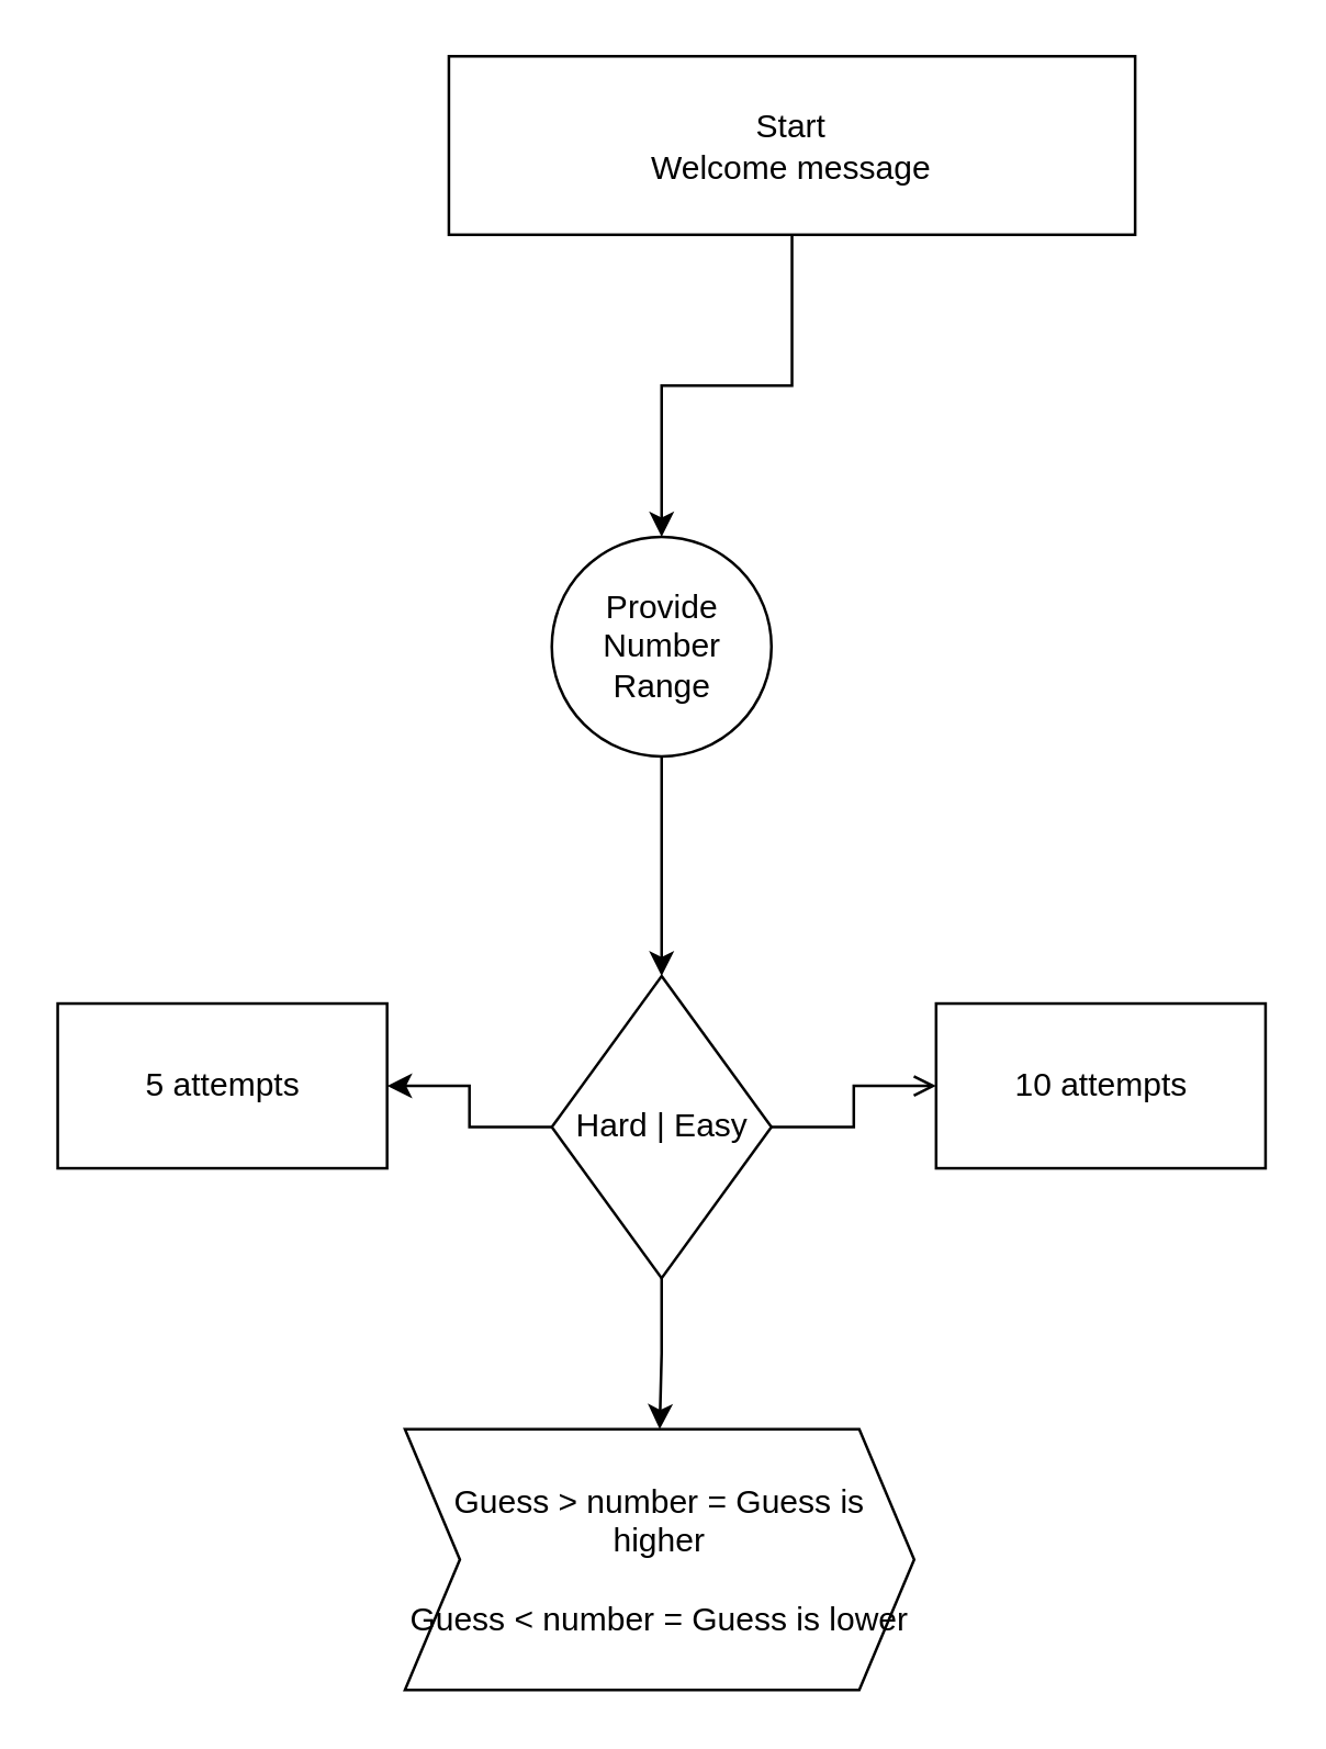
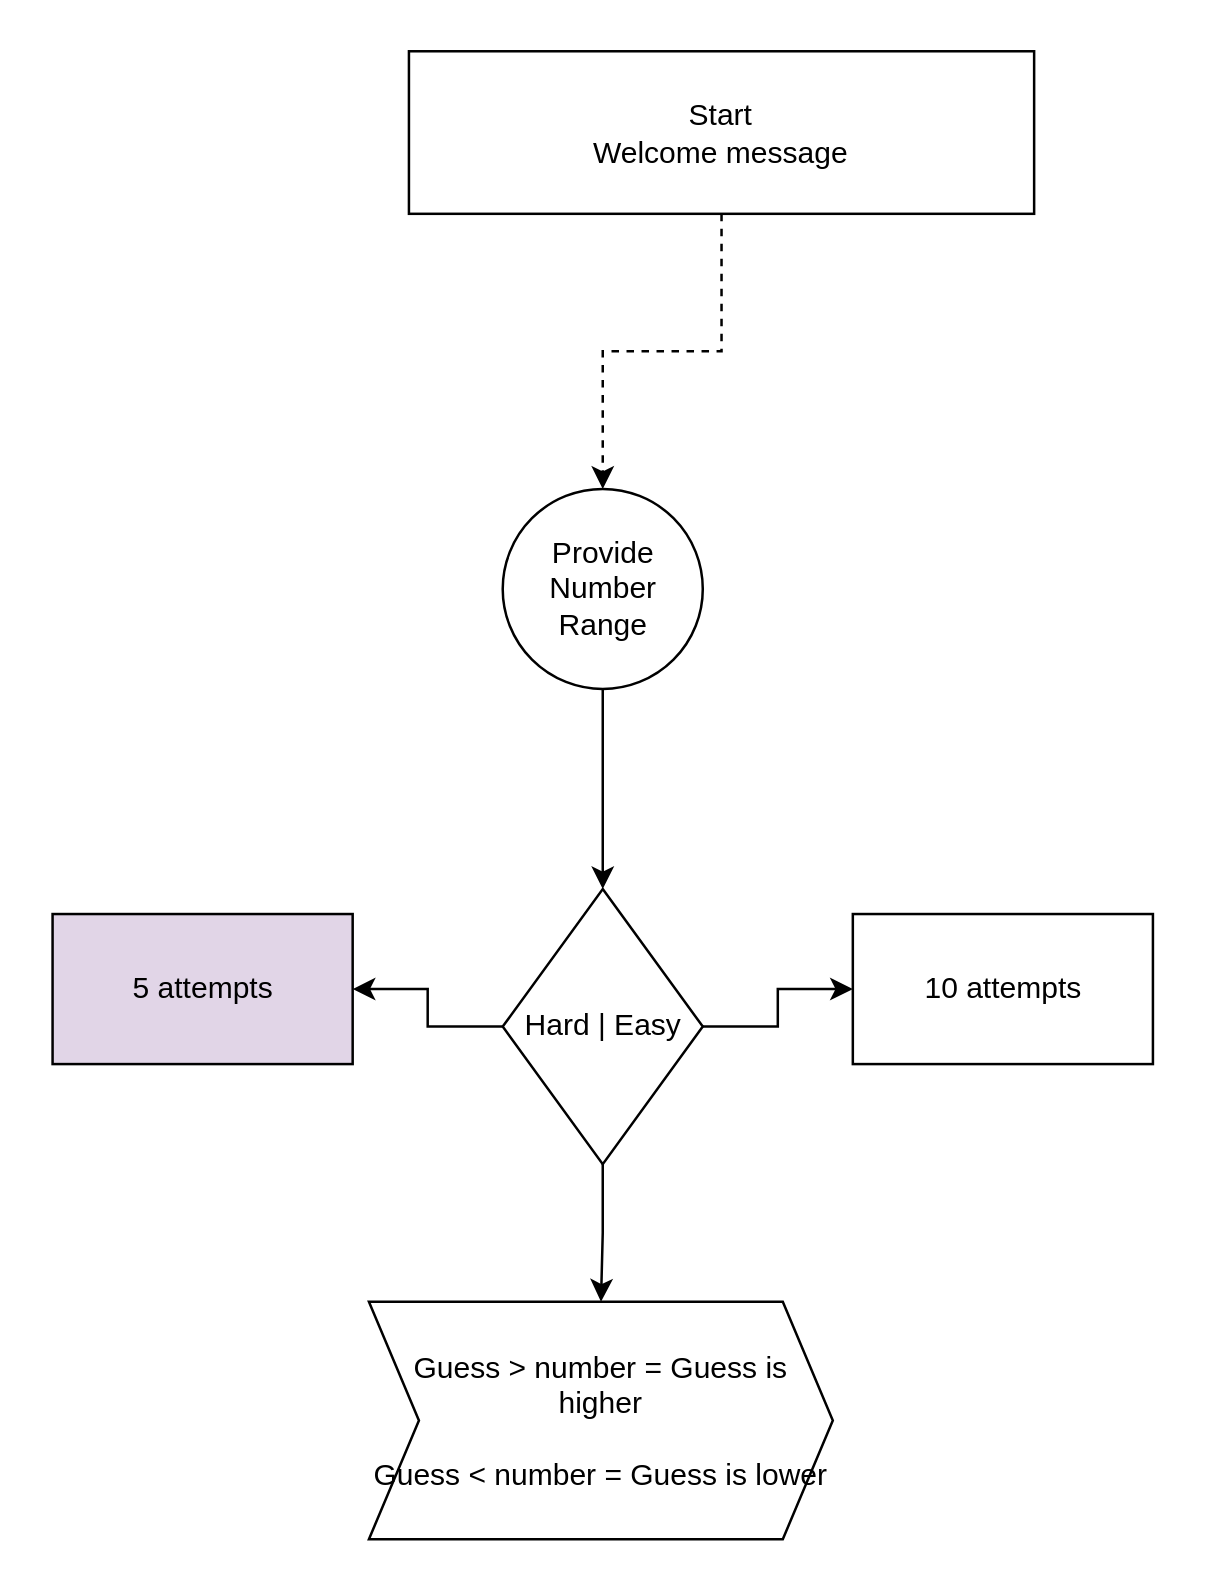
  <mxCell id="0" />
  <mxCell id="1" parent="0" />
- <mxCell id="2" value="" style="edgeStyle=orthogonalEdgeStyle;rounded=0;orthogonalLoop=1;jettySize=auto;html=1;" edge="1" parent="1" source="3" target="5"><mxGeometry relative="1" as="geometry" /></mxCell>
+ <mxCell id="2" value="" style="edgeStyle=orthogonalEdgeStyle;rounded=0;orthogonalLoop=1;jettySize=auto;html=1;dashed=1;" edge="1" parent="1" source="3" target="5"><mxGeometry relative="1" as="geometry" /></mxCell>
  <mxCell id="3" value="&lt;div&gt;Start&lt;/div&gt;&lt;div&gt;Welcome message&lt;br&gt;&lt;/div&gt;" style="rounded=0;whiteSpace=wrap;html=1;" vertex="1" parent="1"><mxGeometry x="163" y="20" width="250" height="65" as="geometry" /></mxCell>
  <mxCell id="4" value="" style="edgeStyle=orthogonalEdgeStyle;rounded=0;orthogonalLoop=1;jettySize=auto;html=1;" edge="1" parent="1" source="5" target="9"><mxGeometry relative="1" as="geometry" /></mxCell>
  <mxCell id="5" value="Provide Number Range" style="ellipse;whiteSpace=wrap;html=1;rounded=0;" vertex="1" parent="1"><mxGeometry x="200.5" y="195" width="80" height="80" as="geometry" /></mxCell>
- <mxCell id="6" value="" style="edgeStyle=orthogonalEdgeStyle;rounded=0;orthogonalLoop=1;jettySize=auto;html=1;endArrow=open;" edge="1" parent="1" source="9" target="10"><mxGeometry relative="1" as="geometry" /></mxCell>
+ <mxCell id="6" value="" style="edgeStyle=orthogonalEdgeStyle;rounded=0;orthogonalLoop=1;jettySize=auto;html=1;" edge="1" parent="1" source="9" target="10"><mxGeometry relative="1" as="geometry" /></mxCell>
  <mxCell id="7" value="" style="edgeStyle=orthogonalEdgeStyle;rounded=0;orthogonalLoop=1;jettySize=auto;html=1;" edge="1" parent="1" source="9" target="11"><mxGeometry relative="1" as="geometry" /></mxCell>
  <mxCell id="8" value="" style="edgeStyle=orthogonalEdgeStyle;rounded=0;orthogonalLoop=1;jettySize=auto;html=1;" edge="1" parent="1" source="9" target="12"><mxGeometry relative="1" as="geometry" /></mxCell>
  <mxCell id="9" value="Hard | Easy" style="rhombus;whiteSpace=wrap;html=1;rounded=0;" vertex="1" parent="1"><mxGeometry x="200.5" y="355" width="80" height="110" as="geometry" /></mxCell>
  <mxCell id="10" value="10 attempts" style="whiteSpace=wrap;html=1;rounded=0;" vertex="1" parent="1"><mxGeometry x="340.5" y="365" width="120" height="60" as="geometry" /></mxCell>
- <mxCell id="11" value="5 attempts" style="whiteSpace=wrap;html=1;rounded=0;" vertex="1" parent="1"><mxGeometry x="20.5" y="365" width="120" height="60" as="geometry" /></mxCell>
+ <mxCell id="11" value="5 attempts" style="whiteSpace=wrap;html=1;rounded=0;fillColor=#e1d5e7;" vertex="1" parent="1"><mxGeometry x="20.5" y="365" width="120" height="60" as="geometry" /></mxCell>
  <mxCell id="12" value="Guess &amp;gt; number = Guess is higher&lt;br&gt;&lt;br&gt;Guess &amp;lt; number = Guess is lower" style="shape=step;perimeter=stepPerimeter;whiteSpace=wrap;html=1;fixedSize=1;rounded=0;" vertex="1" parent="1"><mxGeometry x="147" y="520" width="185.5" height="95" as="geometry" /></mxCell>
